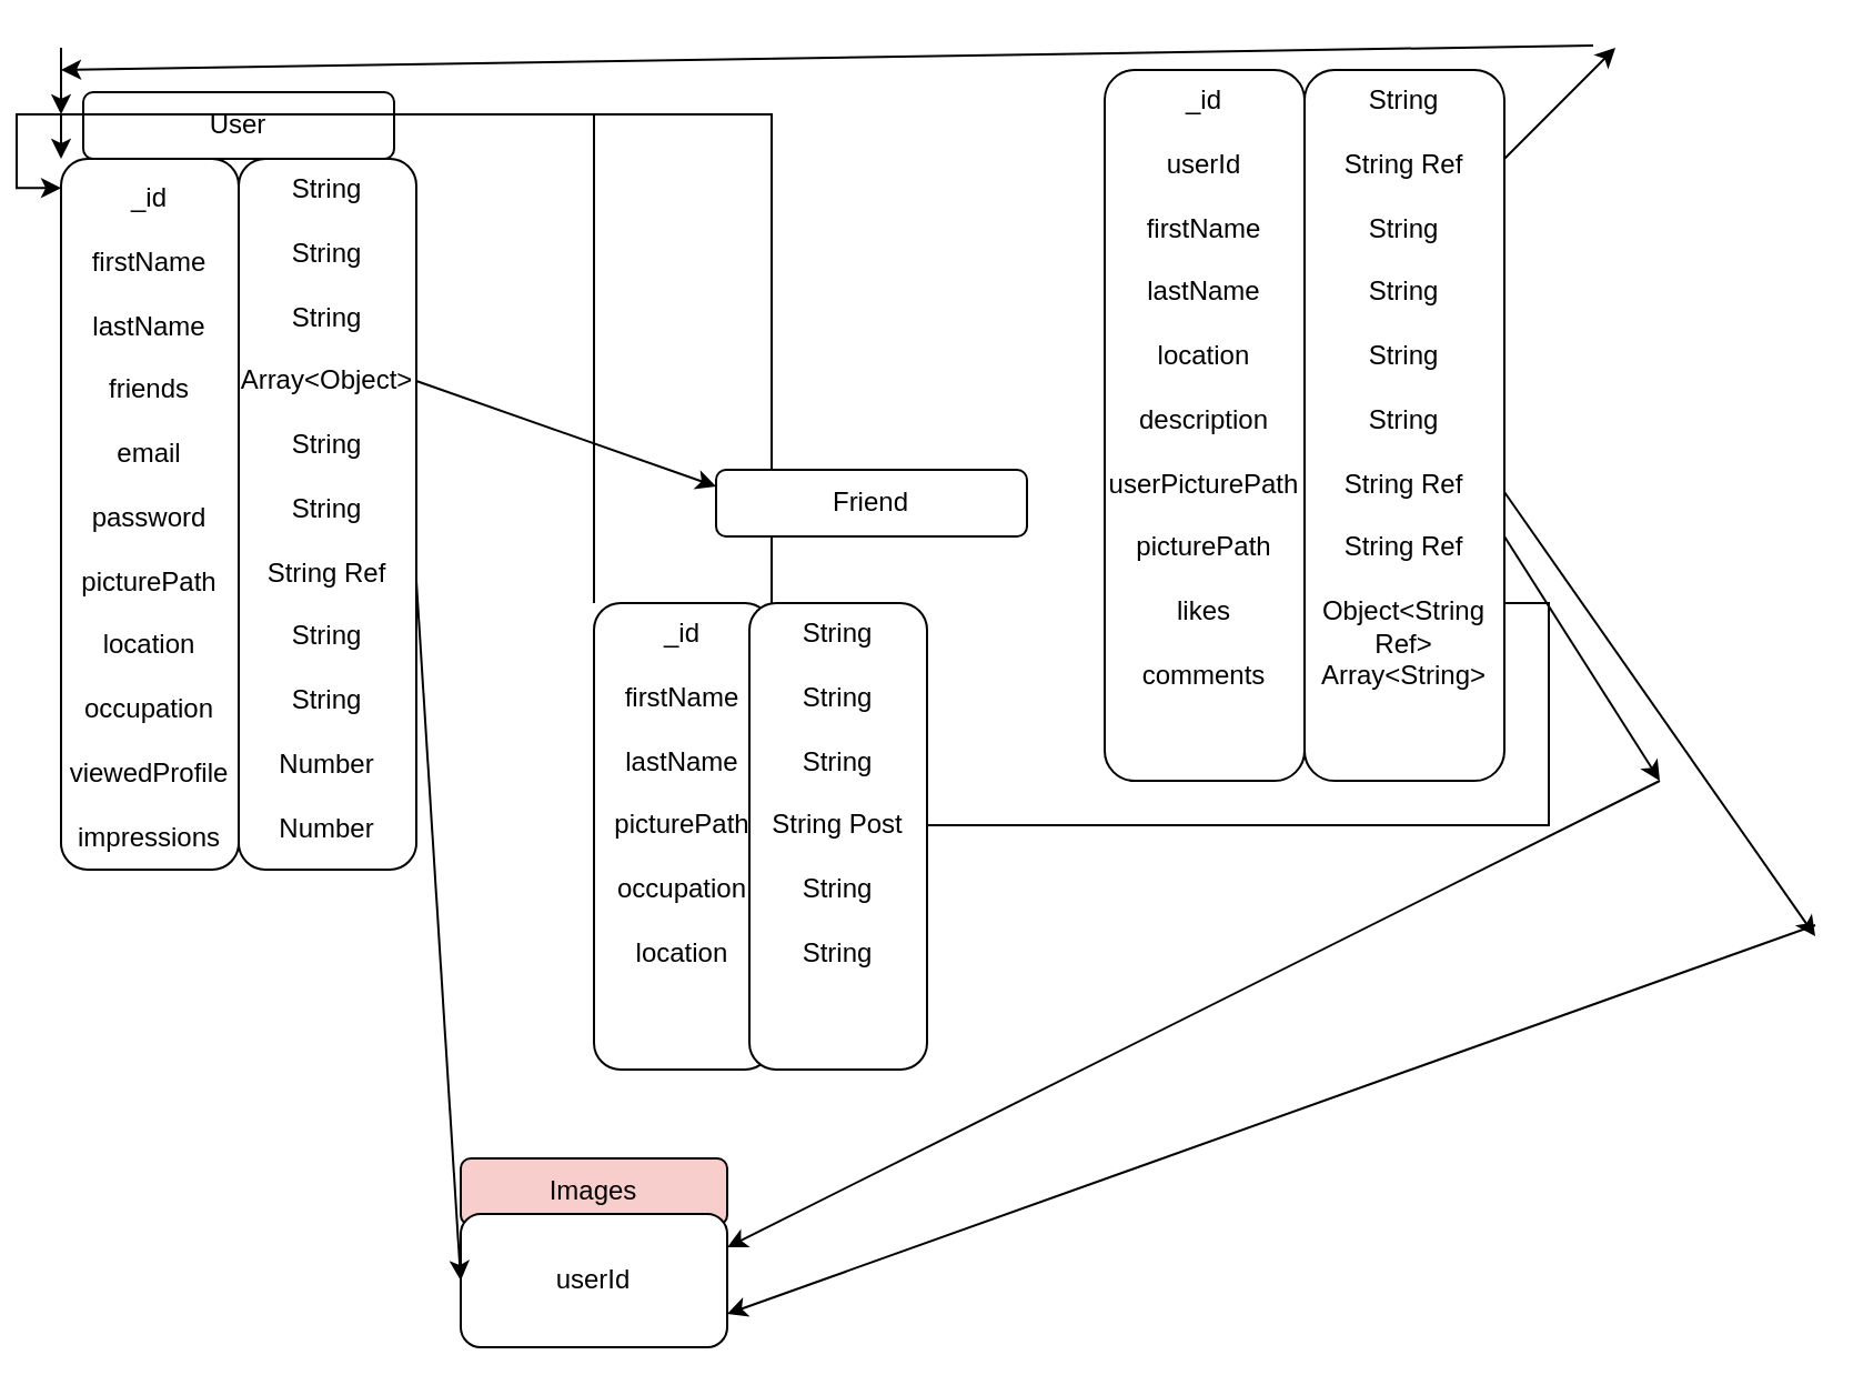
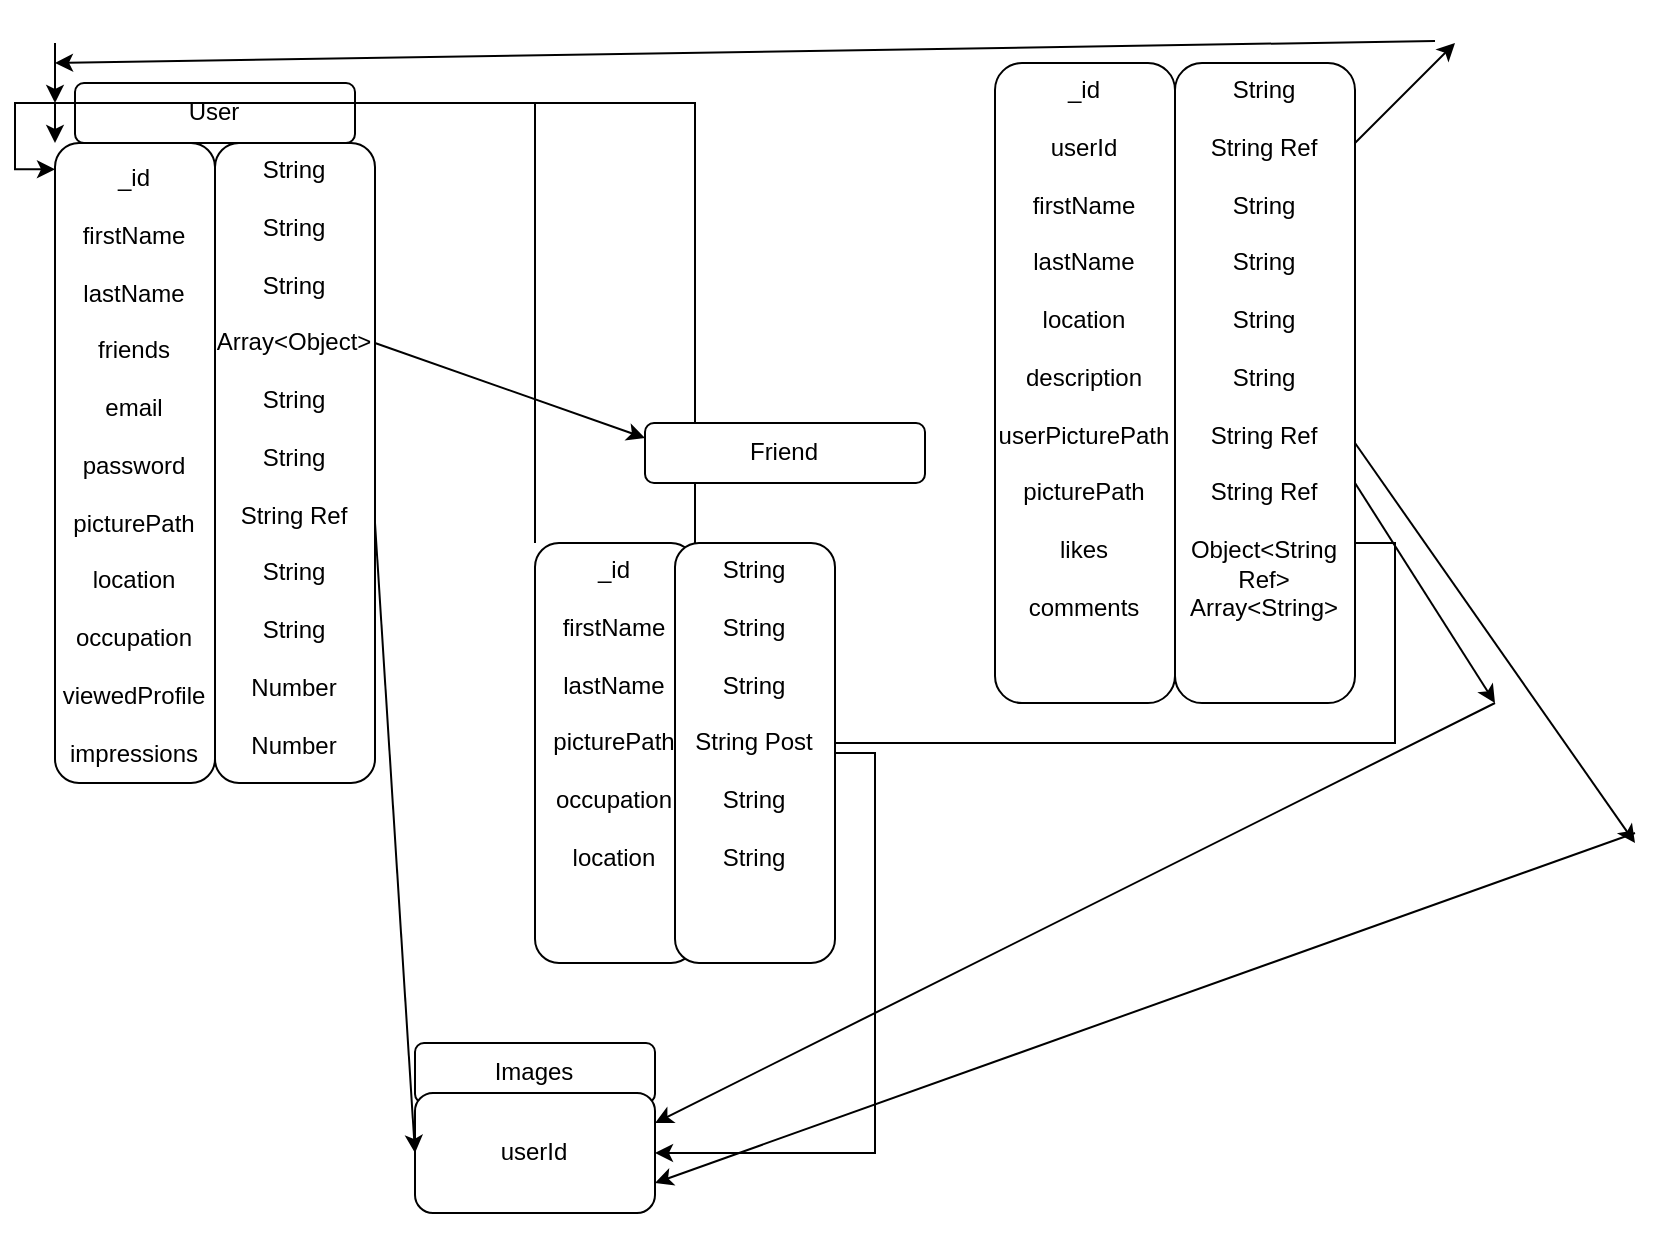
  <mxCell id="0" />
  <mxCell id="1" parent="0" />
  <mxCell id="2" value="_id&lt;br&gt;&lt;br&gt;firstName&lt;br&gt;&lt;br&gt;lastName&lt;br&gt;&lt;br&gt;friends&lt;br&gt;&lt;br&gt;email&lt;br&gt;&lt;br&gt;password&lt;br&gt;&lt;br&gt;picturePath&lt;br&gt;&lt;br&gt;location&lt;br&gt;&lt;br&gt;occupation&lt;br&gt;&lt;br&gt;viewedProfile&lt;br&gt;&lt;br&gt;impressions" style="rounded=1;whiteSpace=wrap;html=1;align=center;horizontal=1;verticalAlign=top;spacing=6;spacingBottom=8;" vertex="1" parent="1"><mxGeometry x="20" y="71" width="80" height="320" as="geometry" /></mxCell>
  <mxCell id="3" value="String&lt;br&gt;&lt;br&gt;String&lt;br&gt;&lt;br&gt;String&lt;br&gt;&lt;br&gt;Array&amp;lt;Object&amp;gt;&lt;br&gt;&lt;br&gt;String&lt;br&gt;&lt;br&gt;String&lt;br&gt;&lt;br&gt;String Ref&lt;br&gt;&lt;br&gt;String&lt;br&gt;&lt;br&gt;String&lt;br&gt;&lt;br&gt;Number&lt;br&gt;&lt;br&gt;Number" style="rounded=1;whiteSpace=wrap;html=1;verticalAlign=top;" vertex="1" parent="1"><mxGeometry x="100" y="71" width="80" height="320" as="geometry" /></mxCell>
  <mxCell id="4" value="User" style="rounded=1;whiteSpace=wrap;html=1;" vertex="1" parent="1"><mxGeometry x="30" y="41" width="140" height="30" as="geometry" /></mxCell>
  <mxCell id="5" value="_id&lt;br&gt;&lt;br&gt;userId&lt;br&gt;&lt;br&gt;firstName&lt;br&gt;&lt;br&gt;lastName&lt;br&gt;&lt;br&gt;location&lt;br&gt;&lt;br&gt;description&lt;br&gt;&lt;br&gt;userPicturePath&lt;br&gt;&lt;br&gt;picturePath&lt;br&gt;&lt;br&gt;likes&lt;br&gt;&lt;br&gt;comments" style="rounded=1;whiteSpace=wrap;html=1;align=center;verticalAlign=top;" vertex="1" parent="1"><mxGeometry x="490" y="31" width="90" height="320" as="geometry" /></mxCell>
  <mxCell id="6" style="edgeStyle=orthogonalEdgeStyle;rounded=0;orthogonalLoop=1;jettySize=auto;html=1;exitX=1;exitY=0.75;exitDx=0;exitDy=0;entryX=0;entryY=0.041;entryDx=0;entryDy=0;entryPerimeter=0;" edge="1" parent="1" source="7" target="2"><mxGeometry relative="1" as="geometry" /></mxCell>
  <mxCell id="7" value="String&lt;br&gt;&lt;br&gt;String Ref&lt;br&gt;&amp;nbsp;&lt;br&gt;String&lt;br&gt;&lt;br&gt;String&lt;br&gt;&lt;br&gt;String&lt;br&gt;&lt;br&gt;String&lt;br&gt;&lt;br&gt;String Ref&lt;br&gt;&lt;br&gt;String Ref&lt;br&gt;&lt;br&gt;Object&amp;lt;String Ref&amp;gt;&lt;br&gt;Array&amp;lt;String&amp;gt;" style="rounded=1;whiteSpace=wrap;html=1;verticalAlign=top;" vertex="1" parent="1"><mxGeometry x="580" y="31" width="90" height="320" as="geometry" /></mxCell>
  <mxCell id="8" style="edgeStyle=orthogonalEdgeStyle;rounded=0;orthogonalLoop=1;jettySize=auto;html=1;exitX=0;exitY=0;exitDx=0;exitDy=0;entryX=0;entryY=0;entryDx=0;entryDy=0;" edge="1" parent="1" source="9" target="2"><mxGeometry relative="1" as="geometry" /></mxCell>
  <mxCell id="9" value="_id&lt;br&gt;&lt;br&gt;firstName&lt;br&gt;&lt;br&gt;lastName&lt;br&gt;&lt;br&gt;picturePath&lt;br&gt;&lt;br&gt;occupation&lt;br&gt;&lt;br&gt;location" style="rounded=1;whiteSpace=wrap;html=1;align=center;horizontal=1;verticalAlign=top;" vertex="1" parent="1"><mxGeometry x="260" y="271" width="80" height="210" as="geometry" /></mxCell>
+ <mxCell id="10" style="edgeStyle=orthogonalEdgeStyle;rounded=0;orthogonalLoop=1;jettySize=auto;html=1;exitX=1;exitY=0.5;exitDx=0;exitDy=0;entryX=1;entryY=0.5;entryDx=0;entryDy=0;" edge="1" parent="1" source="11" target="14"><mxGeometry relative="1" as="geometry" /></mxCell>
  <mxCell id="11" value="String&lt;br&gt;&lt;br&gt;String&lt;br&gt;&lt;br&gt;String&lt;br&gt;&lt;br&gt;String Post&lt;br&gt;&lt;br&gt;String&lt;br&gt;&lt;br&gt;String" style="rounded=1;whiteSpace=wrap;html=1;verticalAlign=top;" vertex="1" parent="1"><mxGeometry x="330" y="271" width="80" height="210" as="geometry" /></mxCell>
  <mxCell id="12" value="Friend" style="rounded=1;whiteSpace=wrap;html=1;" vertex="1" parent="1"><mxGeometry x="315" y="211" width="140" height="30" as="geometry" /></mxCell>
- <mxCell id="13" value="Images" style="rounded=1;whiteSpace=wrap;html=1;fillColor=#f8cecc;" vertex="1" parent="1"><mxGeometry x="200" y="521" width="120" height="30" as="geometry" /></mxCell>
+ <mxCell id="13" value="Images" style="rounded=1;whiteSpace=wrap;html=1;" vertex="1" parent="1"><mxGeometry x="200" y="521" width="120" height="30" as="geometry" /></mxCell>
  <mxCell id="14" value="userId" style="rounded=1;whiteSpace=wrap;html=1;" vertex="1" parent="1"><mxGeometry x="200" y="546" width="120" height="60" as="geometry" /></mxCell>
  <mxCell id="15" value="" style="endArrow=classic;html=1;rounded=0;entryX=0;entryY=0.25;entryDx=0;entryDy=0;" edge="1" parent="1" target="12"><mxGeometry width="50" height="50" relative="1" as="geometry"><mxPoint x="180" y="171" as="sourcePoint" /><mxPoint x="230" y="121" as="targetPoint" /></mxGeometry></mxCell>
  <mxCell id="16" value="" style="endArrow=classic;html=1;rounded=0;" edge="1" parent="1"><mxGeometry width="50" height="50" relative="1" as="geometry"><mxPoint x="670" y="71" as="sourcePoint" /><mxPoint x="720" as="targetPoint" y="21" /></mxGeometry></mxCell>
  <mxCell id="17" value="" style="endArrow=classic;html=1;rounded=0;" edge="1" parent="1"><mxGeometry width="50" height="50" relative="1" as="geometry"><mxPoint x="710" y="20" as="sourcePoint" /><mxPoint x="20" y="31" as="targetPoint" /></mxGeometry></mxCell>
  <mxCell id="18" value="" style="endArrow=classic;html=1;rounded=0;" edge="1" parent="1"><mxGeometry width="50" height="50" relative="1" as="geometry"><mxPoint x="20" as="sourcePoint" y="21" /><mxPoint x="20" y="51" as="targetPoint" /></mxGeometry></mxCell>
  <mxCell id="19" value="" style="endArrow=classic;html=1;rounded=0;entryX=0;entryY=0.5;entryDx=0;entryDy=0;" edge="1" parent="1" target="14"><mxGeometry width="50" height="50" relative="1" as="geometry"><mxPoint x="180" y="261" as="sourcePoint" /><mxPoint x="220" y="361" as="targetPoint" /></mxGeometry></mxCell>
  <mxCell id="20" value="" style="endArrow=classic;html=1;rounded=0;" edge="1" parent="1"><mxGeometry width="50" height="50" relative="1" as="geometry"><mxPoint x="670" y="221" as="sourcePoint" /><mxPoint x="810" y="421" as="targetPoint" /></mxGeometry></mxCell>
  <mxCell id="21" value="" style="endArrow=classic;html=1;rounded=0;entryX=1;entryY=0.75;entryDx=0;entryDy=0;" edge="1" parent="1" target="14"><mxGeometry width="50" height="50" relative="1" as="geometry"><mxPoint x="810" y="416" as="sourcePoint" /><mxPoint x="640" y="606" as="targetPoint" /></mxGeometry></mxCell>
  <mxCell id="22" value="" style="endArrow=classic;html=1;rounded=0;" edge="1" parent="1"><mxGeometry width="50" height="50" relative="1" as="geometry"><mxPoint x="670" y="241" as="sourcePoint" /><mxPoint x="740" y="351" as="targetPoint" /></mxGeometry></mxCell>
  <mxCell id="23" value="" style="endArrow=classic;html=1;rounded=0;entryX=1;entryY=0.25;entryDx=0;entryDy=0;" edge="1" parent="1" target="14"><mxGeometry width="50" height="50" relative="1" as="geometry"><mxPoint x="740" y="351" as="sourcePoint" /><mxPoint x="250" y="526" as="targetPoint" /></mxGeometry></mxCell>
